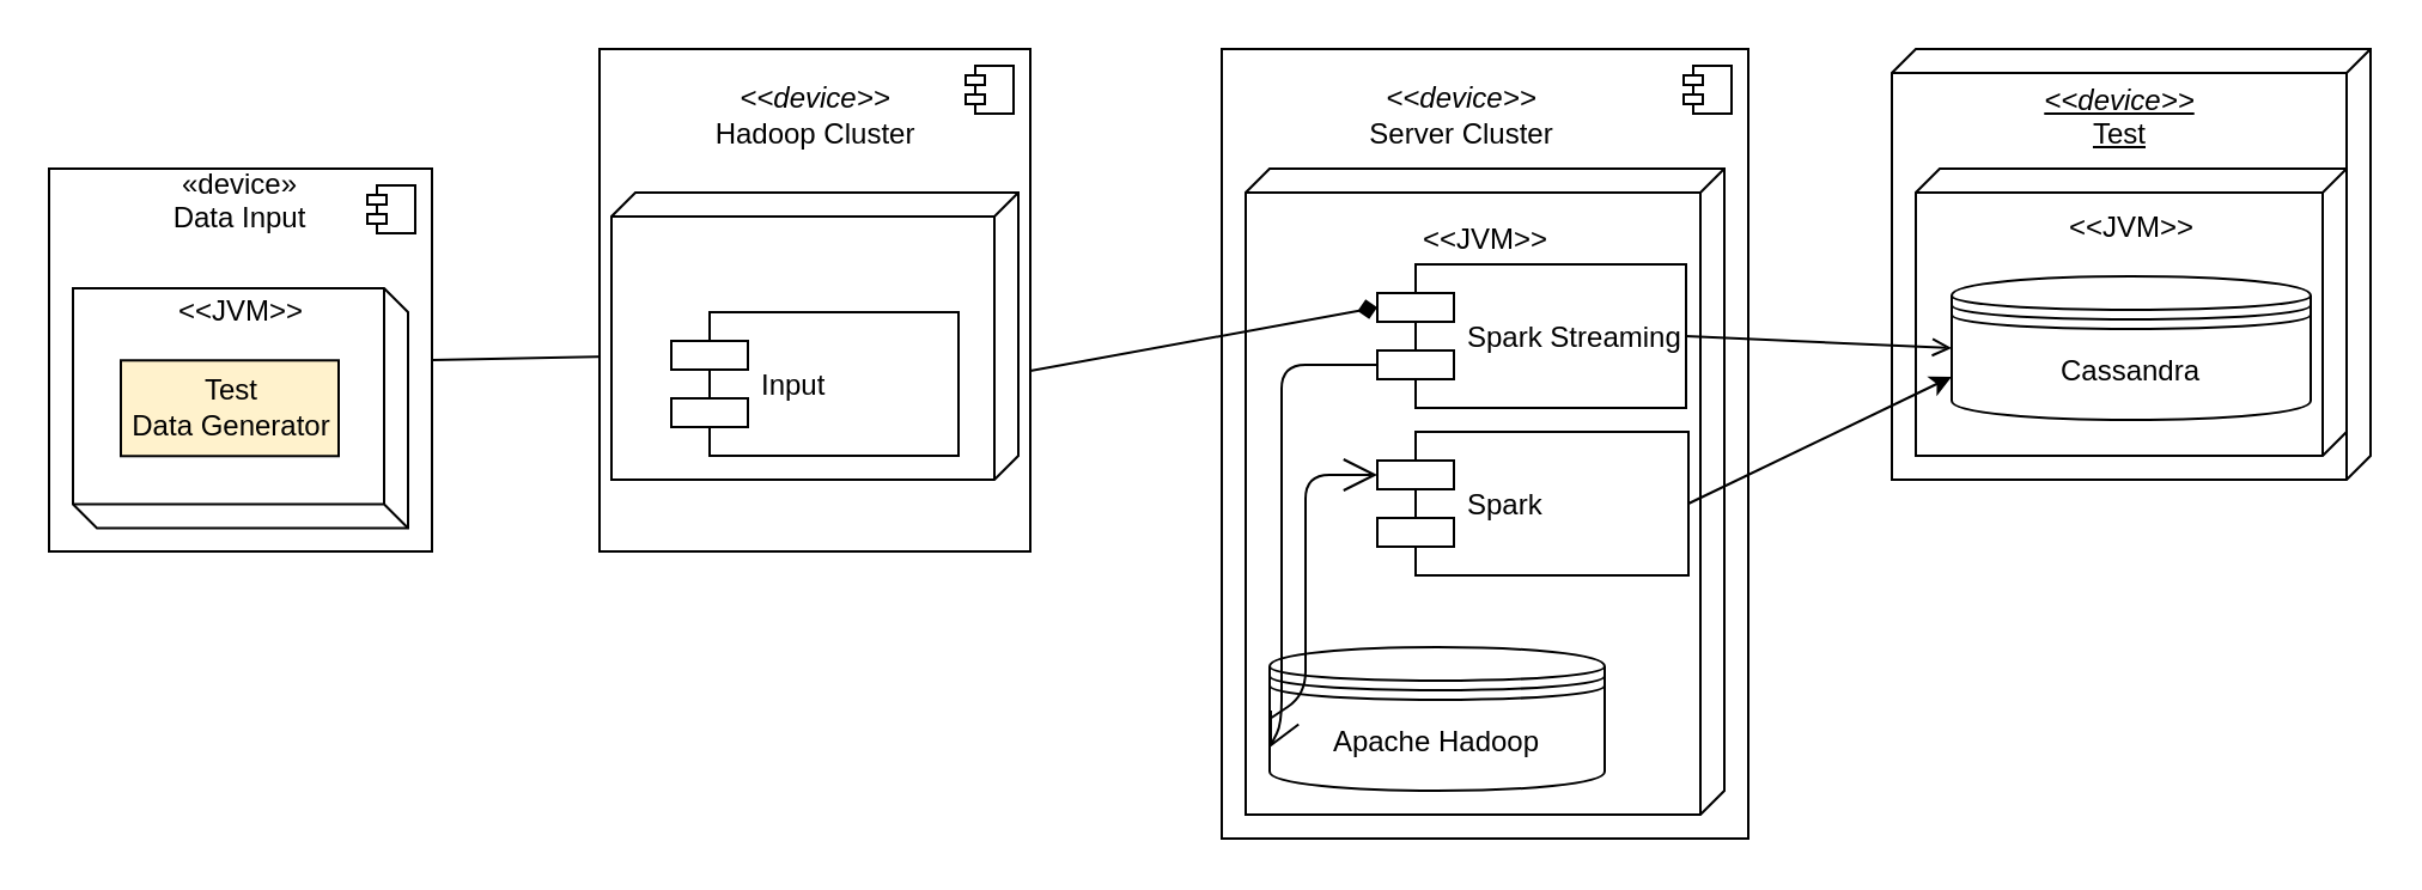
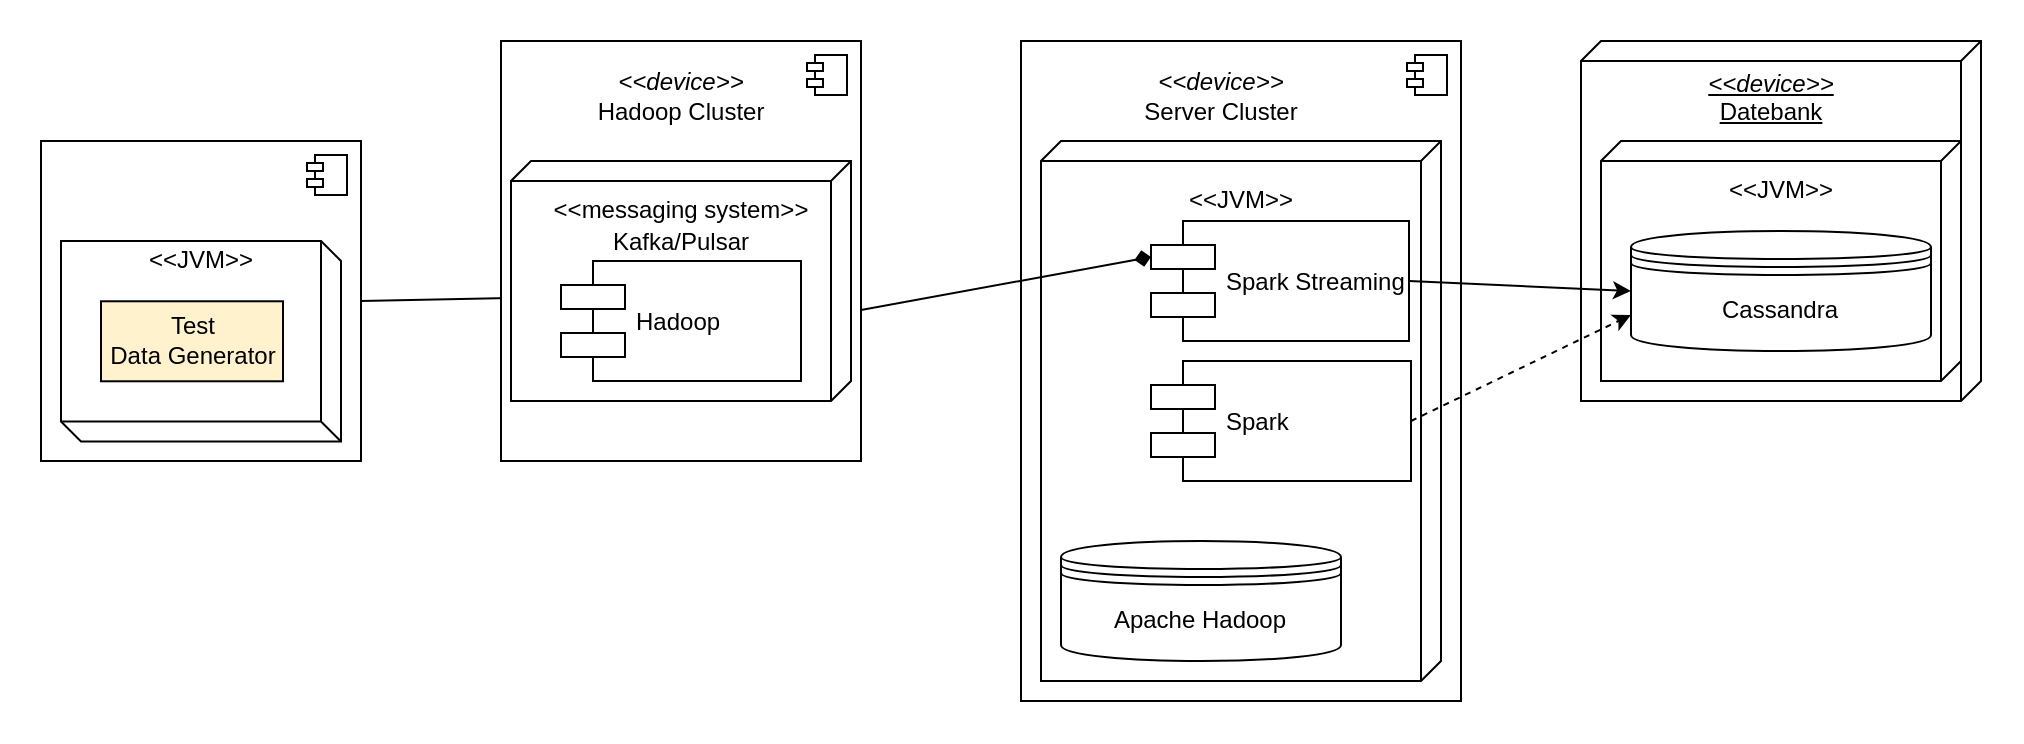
  <mxCell id="0" />
  <mxCell id="1" parent="0" />
  <mxCell id="2" value="" style="group" vertex="1" connectable="0" parent="1"><mxGeometry x="20" y="70" width="160" height="160" as="geometry" /></mxCell>
  <mxCell id="3" value="" style="group" vertex="1" connectable="0" parent="2"><mxGeometry width="160" height="160" as="geometry" /></mxCell>
  <mxCell id="4" value="" style="html=1;align=center;" vertex="1" parent="3"><mxGeometry width="160" height="160" as="geometry" /></mxCell>
  <mxCell id="5" value="" style="verticalAlign=top;align=center;spacingTop=8;spacingLeft=2;spacingRight=12;shape=cube;size=10;direction=west;fontStyle=4;html=1;" parent="4" vertex="1"><mxGeometry x="10" y="50.0" width="140" height="100.287" as="geometry" /></mxCell>
  <mxCell id="6" value="" style="shape=component;jettyWidth=8;jettyHeight=4;" vertex="1" parent="4"><mxGeometry x="1" width="20" height="20" relative="1" as="geometry"><mxPoint x="-27" y="7" as="offset" /></mxGeometry></mxCell>
  <mxCell id="7" value="&amp;lt;&amp;lt;JVM&amp;gt;&amp;gt;" style="text;html=1;align=center;verticalAlign=middle;resizable=0;points=[];autosize=1;" vertex="1" parent="4"><mxGeometry x="50" y="50.003" width="60" height="20" as="geometry" /></mxCell>
  <mxCell id="8" value="&lt;div&gt;Test &lt;br&gt;&lt;/div&gt;&lt;div&gt;Data Generator&lt;/div&gt;" style="html=1;fillColor=#fff2cc;" vertex="1" parent="4"><mxGeometry x="30" y="80.14" width="91" height="40" as="geometry" /></mxCell>
- <mxCell id="9" value="«device»&#10;Data Input" style="text;align=center;fontStyle=0;verticalAlign=middle;spacingLeft=3;spacingRight=3;strokeColor=none;rotatable=0;points=[[0,0.5],[1,0.5]];portConstraint=eastwest;" vertex="1" parent="3"><mxGeometry x="30.769" y="5.714" width="98.462" height="14.857" as="geometry" /></mxCell>
  <mxCell id="10" value="" style="endArrow=none;html=1;exitX=1;exitY=0.5;exitDx=0;exitDy=0;entryX=0;entryY=0.3;entryDx=0;entryDy=0;" edge="1" parent="1" source="4" target="37"><mxGeometry width="50" height="50" relative="1" as="geometry"><mxPoint x="10" y="180" as="sourcePoint" /><mxPoint x="60" y="130" as="targetPoint" /></mxGeometry></mxCell>
  <mxCell id="11" value="" style="group" vertex="1" connectable="0" parent="1"><mxGeometry x="510" y="20" width="220" height="330" as="geometry" /></mxCell>
  <mxCell id="12" value="" style="html=1;" vertex="1" parent="11"><mxGeometry width="220" height="330" as="geometry" /></mxCell>
  <mxCell id="13" value="" style="shape=component;jettyWidth=8;jettyHeight=4;" vertex="1" parent="12"><mxGeometry x="1" width="20" height="20" relative="1" as="geometry"><mxPoint x="-27" y="7" as="offset" /></mxGeometry></mxCell>
  <mxCell id="14" value="&lt;div align=&quot;center&quot;&gt;&lt;i&gt;&amp;lt;&amp;lt;device&amp;gt;&amp;gt;&lt;/i&gt;&lt;/div&gt;&lt;div align=&quot;center&quot;&gt;Server Cluster&lt;br&gt;&lt;/div&gt;" style="text;html=1;align=center;verticalAlign=middle;resizable=0;points=[];autosize=1;" vertex="1" parent="12"><mxGeometry x="55" y="13.197" width="90" height="30" as="geometry" /></mxCell>
  <mxCell id="15" value="" style="group" vertex="1" connectable="0" parent="12"><mxGeometry x="10" y="50" width="200" height="270" as="geometry" /></mxCell>
  <mxCell id="16" value="" style="verticalAlign=top;align=center;spacingTop=8;spacingLeft=2;spacingRight=12;shape=cube;size=10;direction=south;fontStyle=4;html=1;" parent="15" vertex="1"><mxGeometry width="200" height="270" as="geometry" /></mxCell>
  <mxCell id="17" value="Apache Hadoop" style="shape=datastore;whiteSpace=wrap;html=1;" parent="15" vertex="1"><mxGeometry x="10" y="200" width="140" height="60" as="geometry" /></mxCell>
  <mxCell id="18" value="Spark" style="shape=component;align=left;spacingLeft=36;" parent="15" vertex="1"><mxGeometry x="55" y="110" width="130" height="60" as="geometry" /></mxCell>
  <mxCell id="19" value="Spark Streaming" style="shape=component;align=left;spacingLeft=36;" parent="15" vertex="1"><mxGeometry x="55" y="40" width="129" height="60" as="geometry" /></mxCell>
- <mxCell id="20" value="" style="endArrow=open;endFill=1;endSize=12;html=1;exitX=0;exitY=0.7;exitDx=0;exitDy=0;entryX=0;entryY=0.7;entryDx=0;entryDy=0;" parent="15" source="19" target="17" edge="1"><mxGeometry width="160" relative="1" as="geometry"><mxPoint x="-115" y="220" as="sourcePoint" /><mxPoint x="45" y="220" as="targetPoint" /><Array as="points"><mxPoint x="15" y="82" /><mxPoint x="15" y="232" /></Array></mxGeometry></mxCell>
- <mxCell id="21" value="" style="endArrow=open;endFill=1;endSize=12;html=1;exitX=0;exitY=0.5;exitDx=0;exitDy=0;entryX=0;entryY=0.3;entryDx=0;entryDy=0;" parent="15" source="17" target="18" edge="1"><mxGeometry width="160" relative="1" as="geometry"><mxPoint x="-275" y="295" as="sourcePoint" /><mxPoint x="-115" y="295" as="targetPoint" /><Array as="points"><mxPoint x="25" y="220" /><mxPoint x="25" y="128" /></Array></mxGeometry></mxCell>
  <mxCell id="22" value="&lt;div&gt;&amp;lt;&amp;lt;JVM&amp;gt;&amp;gt;&lt;/div&gt;" style="text;html=1;align=center;verticalAlign=middle;resizable=0;points=[];autosize=1;" vertex="1" parent="15"><mxGeometry x="70" y="20" width="60" height="20" as="geometry" /></mxCell>
  <mxCell id="23" value="" style="group" vertex="1" connectable="0" parent="1"><mxGeometry x="790" y="20" width="200" height="180" as="geometry" /></mxCell>
- <mxCell id="24" value="&lt;div align=&quot;center&quot;&gt;&lt;i&gt;&amp;lt;&amp;lt;device&amp;gt;&amp;gt;&lt;/i&gt;&lt;/div&gt;&lt;div align=&quot;center&quot;&gt;Test&lt;br&gt;&lt;/div&gt;" style="verticalAlign=top;align=center;spacingTop=8;spacingLeft=2;spacingRight=12;shape=cube;size=10;direction=south;fontStyle=4;html=1;" parent="23" vertex="1"><mxGeometry width="200" height="180" as="geometry" /></mxCell>
+ <mxCell id="24" value="&lt;div align=&quot;center&quot;&gt;&lt;i&gt;&amp;lt;&amp;lt;device&amp;gt;&amp;gt;&lt;/i&gt;&lt;/div&gt;&lt;div align=&quot;center&quot;&gt;Datebank&lt;br&gt;&lt;/div&gt;" style="verticalAlign=top;align=center;spacingTop=8;spacingLeft=2;spacingRight=12;shape=cube;size=10;direction=south;fontStyle=4;html=1;" parent="23" vertex="1"><mxGeometry width="200" height="180" as="geometry" /></mxCell>
  <mxCell id="25" value="" style="group" vertex="1" connectable="0" parent="23"><mxGeometry x="10" y="50" width="180" height="120" as="geometry" /></mxCell>
  <mxCell id="26" value="" style="group" vertex="1" connectable="0" parent="25"><mxGeometry width="180" height="120" as="geometry" /></mxCell>
  <mxCell id="27" value="" style="verticalAlign=top;align=left;spacingTop=8;spacingLeft=2;spacingRight=12;shape=cube;size=10;direction=south;fontStyle=4;html=1;" vertex="1" parent="26"><mxGeometry width="180" height="120" as="geometry" /></mxCell>
  <mxCell id="28" value="&amp;lt;&amp;lt;JVM&amp;gt;&amp;gt;" style="text;html=1;align=center;verticalAlign=middle;resizable=0;points=[];autosize=1;" vertex="1" parent="26"><mxGeometry x="60" y="15" width="60" height="20" as="geometry" /></mxCell>
  <mxCell id="29" value="Cassandra" style="shape=datastore;whiteSpace=wrap;html=1;" parent="26" vertex="1"><mxGeometry x="15" y="45" width="150" height="60" as="geometry" /></mxCell>
  <mxCell id="30" value="" style="endArrow=diamond;html=1;exitX=1;exitY=0.5;exitDx=0;exitDy=0;entryX=0;entryY=0.3;entryDx=0;entryDy=0;" edge="1" parent="1" source="37" target="19"><mxGeometry width="50" height="50" relative="1" as="geometry"><mxPoint x="250" y="450" as="sourcePoint" /><mxPoint x="300" y="400" as="targetPoint" /></mxGeometry></mxCell>
- <mxCell id="31" value="" style="endArrow=open;html=1;exitX=1;exitY=0.5;exitDx=0;exitDy=0;entryX=0;entryY=0.5;entryDx=0;entryDy=0;" edge="1" parent="1" source="19" target="29"><mxGeometry width="50" height="50" relative="1" as="geometry"><mxPoint x="800" y="310" as="sourcePoint" /><mxPoint x="800" y="110" as="targetPoint" /></mxGeometry></mxCell>
+ <mxCell id="31" value="" style="endArrow=classic;html=1;exitX=1;exitY=0.5;exitDx=0;exitDy=0;entryX=0;entryY=0.5;entryDx=0;entryDy=0;" edge="1" parent="1" source="19" target="29"><mxGeometry width="50" height="50" relative="1" as="geometry"><mxPoint x="800" y="310" as="sourcePoint" /><mxPoint x="800" y="110" as="targetPoint" /></mxGeometry></mxCell>
  <mxCell id="32" value="" style="html=1;" vertex="1" parent="1"><mxGeometry x="250" y="20" width="180" height="210" as="geometry" /></mxCell>
  <mxCell id="33" value="" style="verticalAlign=top;align=center;spacingTop=8;spacingLeft=2;spacingRight=12;shape=cube;size=10;direction=south;fontStyle=4;html=1;" parent="32" vertex="1"><mxGeometry x="5" y="60" width="170" height="120" as="geometry" /></mxCell>
  <mxCell id="34" value="" style="shape=component;jettyWidth=8;jettyHeight=4;" vertex="1" parent="32"><mxGeometry x="1" width="20" height="20" relative="1" as="geometry"><mxPoint x="-27" y="7" as="offset" /></mxGeometry></mxCell>
  <mxCell id="35" value="&lt;div align=&quot;center&quot;&gt;&lt;i&gt;&amp;lt;&amp;lt;device&amp;gt;&amp;gt;&lt;/i&gt;&lt;/div&gt;&lt;div align=&quot;center&quot;&gt;Hadoop Cluster&lt;br&gt;&lt;/div&gt;" style="text;html=1;align=center;verticalAlign=middle;resizable=0;points=[];autosize=1;" vertex="1" parent="32"><mxGeometry x="35" y="13.122" width="110" height="30" as="geometry" /></mxCell>
- <mxCell id="37" value="Input" style="shape=component;align=left;spacingLeft=36;" parent="32" vertex="1"><mxGeometry x="30" y="110" width="120" height="60" as="geometry" /></mxCell>
- <mxCell id="38" value="" style="endArrow=classic;html=1;exitX=1;exitY=0.5;exitDx=0;exitDy=0;entryX=0;entryY=0.7;entryDx=0;entryDy=0;" edge="1" parent="1" source="18" target="29"><mxGeometry width="50" height="50" relative="1" as="geometry"><mxPoint x="630" y="510" as="sourcePoint" /><mxPoint x="680" y="460" as="targetPoint" /></mxGeometry></mxCell>
+ <mxCell id="36" value="&lt;h2 class=&quot;projectTitle&quot; style=&quot;max-width: 1024px ; margin: auto&quot;&gt;&lt;font style=&quot;font-size: 12px&quot;&gt;&lt;span style=&quot;font-weight: normal&quot;&gt;&amp;lt;&amp;lt;messaging system&amp;gt;&amp;gt;&lt;/span&gt;&lt;/font&gt;&lt;/h2&gt;&lt;div&gt;Kafka/Pulsar&lt;br&gt;&lt;/div&gt;" style="text;html=1;align=center;verticalAlign=middle;resizable=0;points=[];autosize=1;" vertex="1" parent="32"><mxGeometry x="20" y="70" width="140" height="40" as="geometry" /></mxCell>
+ <mxCell id="37" value="Hadoop" style="shape=component;align=left;spacingLeft=36;" parent="32" vertex="1"><mxGeometry x="30" y="110" width="120" height="60" as="geometry" /></mxCell>
+ <mxCell id="38" value="" style="endArrow=classic;html=1;exitX=1;exitY=0.5;exitDx=0;exitDy=0;entryX=0;entryY=0.7;entryDx=0;entryDy=0;dashed=1;" edge="1" parent="1" source="18" target="29"><mxGeometry width="50" height="50" relative="1" as="geometry"><mxPoint x="630" y="510" as="sourcePoint" /><mxPoint x="680" y="460" as="targetPoint" /></mxGeometry></mxCell>
